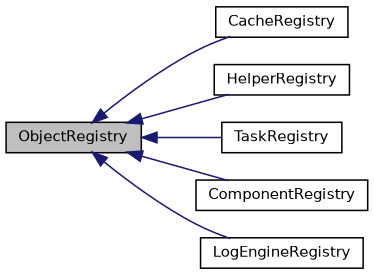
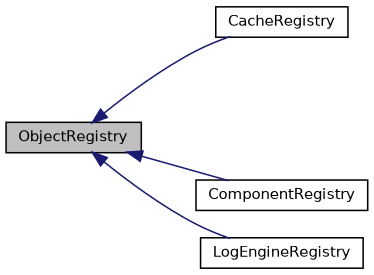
  digraph {
    rankdir=LR
    node [color=black fillcolor=white fontname=Helvetica fontsize=10 shape=record style=filled]
    edge [color=midnightblue dir=back fontname=Helvetica fontsize=10 labelfontname=Helvetica labelfontsize=10 style=solid]
    n1 [fillcolor=grey75 fontcolor=black height=0.2 label=ObjectRegistry width=0.4]
    n2 [height=0.2 label=CacheRegistry width=0.4]
-   n3 [height=0.2 label=HelperRegistry width=0.4]
-   n4 [height=0.2 label=TaskRegistry width=0.4]
    n5 [height=0.2 label=ComponentRegistry width=0.4]
    n6 [height=0.2 label=LogEngineRegistry width=0.4]
    n1 -> n2
-   n1 -> n3
-   n1 -> n4
    n1 -> n5
    n1 -> n6
  }
